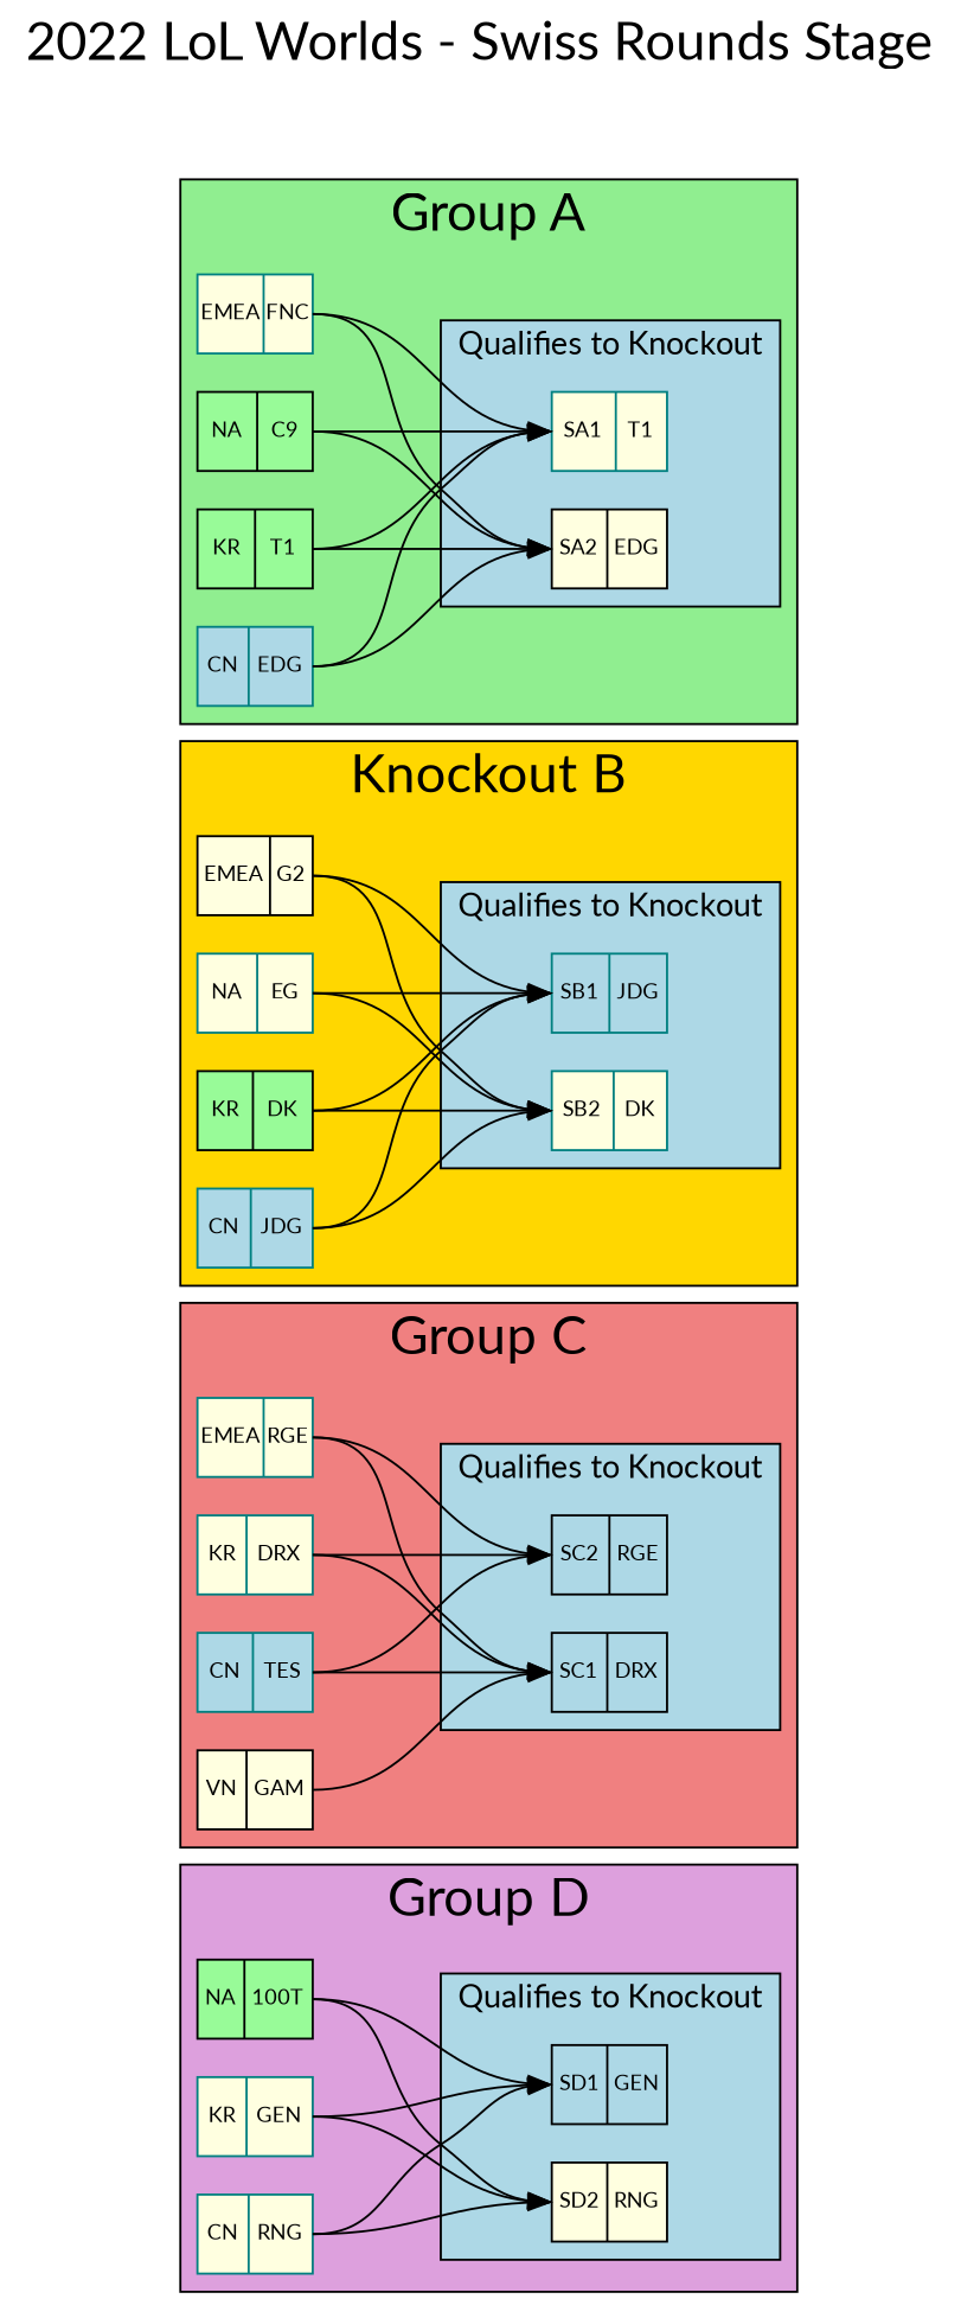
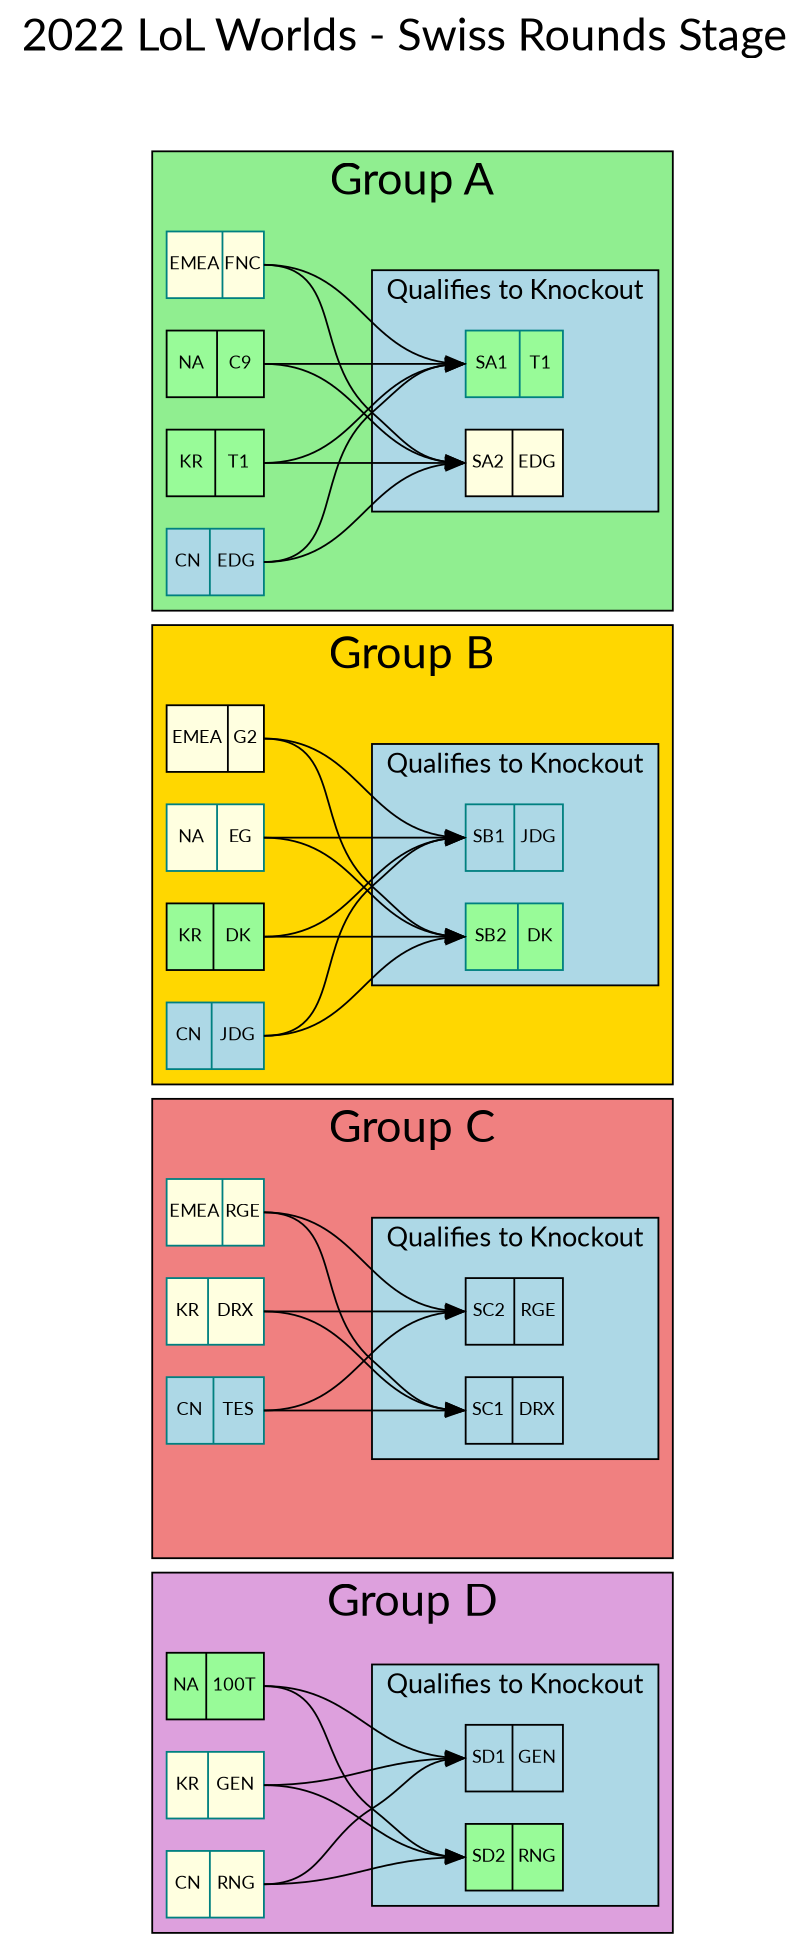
  digraph {
    fontname=Lato
    fontsize=25
    label="2022 LoL Worlds - Swiss Rounds Stage"
    labelloc=t
    rankdir=LR
    node [color=teal fillcolor=lightyellow fixedsize=True fontname=Lato fontsize=10 shape=record style="solid,filled"]
    edge [fontname=Lato headport=w style=solid tailport=e]
    n1 [color=black fillcolor=lightblue label="{SD1|GEN}"]
-   n2 [color=black label="{SD2|RNG}"]
+   n2 [color=black fillcolor=palegreen label="{SD2|RNG}"]
    n3 [label="{KR|GEN}"]
    n4 [label="{CN|RNG}"]
    n5 [color=black fillcolor=palegreen label="{NA|100T}"]
    n6 [color=black fillcolor=lightblue label="{SC1|DRX}"]
    n7 [color=black fillcolor=lightblue label="{SC2|RGE}"]
    n8 [label="{KR|DRX}"]
    n9 [fillcolor=lightblue label="{CN|TES}"]
    n10 [label="{EMEA|RGE}"]
-   n11 [color=black label="{VN|GAM}"]
    n12 [fillcolor=lightblue label="{SB1|JDG}"]
-   n13 [label="{SB2|DK}"]
+   n13 [fillcolor=palegreen label="{SB2|DK}"]
    n14 [color=black fillcolor=palegreen label="{KR|DK}"]
    n15 [fillcolor=lightblue label="{CN|JDG}"]
    n16 [color=black label="{EMEA|G2}"]
    n17 [label="{NA|EG}"]
-   n18 [label="{SA1|T1}"]
+   n18 [fillcolor=palegreen label="{SA1|T1}"]
    n19 [color=black label="{SA2|EDG}"]
    n20 [color=black fillcolor=palegreen label="{KR|T1}"]
    n21 [fillcolor=lightblue label="{CN|EDG}"]
    n22 [label="{EMEA|FNC}"]
    n23 [color=black fillcolor=palegreen label="{NA|C9}"]
    subgraph cluster_1 {
      bgcolor=plum
      label="Group D"
      n3
      n4
      n5
      subgraph cluster_2 {
        bgcolor=lightblue
        fontsize=15
        label="Qualifies to Knockout"
        n1
        n2
      }
    }
    subgraph cluster_3 {
      bgcolor=lightcoral
      label="Group C"
      n8
      n9
      n10
-     n11
      subgraph cluster_4 {
        bgcolor=lightblue
        fontsize=15
        label="Qualifies to Knockout"
        n6
        n7
      }
    }
    subgraph cluster_5 {
      bgcolor=gold
-     label="Knockout B"
+     label="Group B"
      n14
      n15
      n16
      n17
      subgraph cluster_6 {
        bgcolor=lightblue
        fontsize=15
        label="Qualifies to Knockout"
        n12
        n13
      }
    }
    subgraph cluster_7 {
      bgcolor=lightgreen
      label="Group A"
      n20
      n21
      n22
      n23
      subgraph cluster_8 {
        bgcolor=lightblue
        fontsize=15
        label="Qualifies to Knockout"
        n18
        n19
      }
    }
    n3 -> n1
    n3 -> n2
    n4 -> n1
    n4 -> n2
    n5 -> n1
    n5 -> n2
    n8 -> n6
    n8 -> n7
    n9 -> n6
    n9 -> n7
    n10 -> n6
    n10 -> n7
-   n11 -> n6
    n14 -> n12
    n14 -> n13
    n15 -> n12
    n15 -> n13
    n16 -> n12
    n16 -> n13
    n17 -> n12
    n17 -> n13
    n20 -> n18
    n20 -> n19
    n21 -> n18
    n21 -> n19
    n22 -> n18
    n22 -> n19
    n23 -> n18
    n23 -> n19
  }
